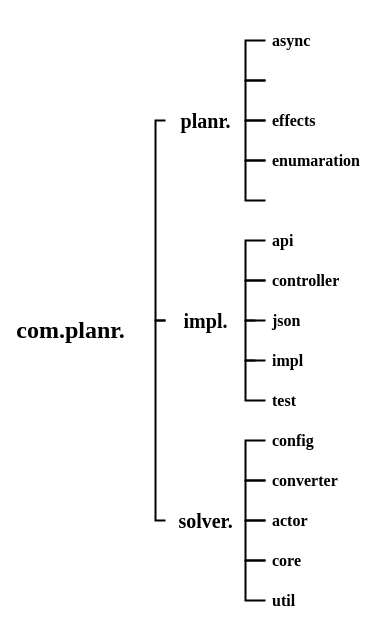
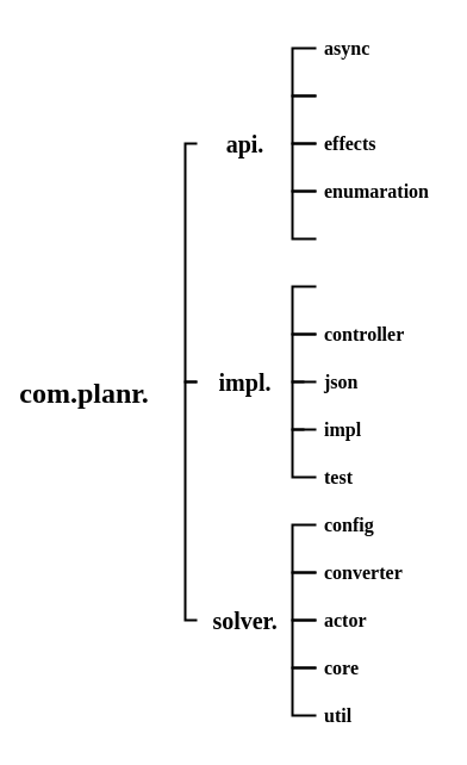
  <mxCell id="0" />
  <mxCell id="1" parent="0" />
  <mxCell id="2" value="com.planr." style="text;strokeColor=none;fillColor=none;html=1;fontSize=24;fontStyle=1;verticalAlign=middle;align=center;fontFamily=Times New Roman;" vertex="1" parent="1"><mxGeometry x="20" y="310" width="100" height="40" as="geometry" /></mxCell>
  <mxCell id="3" value="impl." style="text;strokeColor=none;fillColor=none;html=1;fontSize=20;fontStyle=1;verticalAlign=middle;align=center;fontFamily=Times New Roman;" vertex="1" parent="1"><mxGeometry x="155" y="300" width="100" height="40" as="geometry" /></mxCell>
  <mxCell id="4" value="solver." style="text;strokeColor=none;fillColor=none;html=1;fontSize=20;fontStyle=1;verticalAlign=middle;align=center;fontFamily=Times New Roman;" vertex="1" parent="1"><mxGeometry x="155" y="500" width="100" height="40" as="geometry" /></mxCell>
- <mxCell id="5" value="planr." style="text;strokeColor=none;fillColor=none;html=1;fontSize=20;fontStyle=1;verticalAlign=middle;align=center;fontFamily=Times New Roman;" vertex="1" parent="1"><mxGeometry x="155" y="100" width="100" height="40" as="geometry" /></mxCell>
+ <mxCell id="5" value="api." style="text;strokeColor=none;fillColor=none;html=1;fontSize=20;fontStyle=1;verticalAlign=middle;align=center;fontFamily=Times New Roman;" vertex="1" parent="1"><mxGeometry x="155" y="100" width="100" height="40" as="geometry" /></mxCell>
  <mxCell id="6" value="" style="strokeWidth=2;html=1;shape=mxgraph.flowchart.annotation_1;align=left;pointerEvents=1;" vertex="1" parent="1"><mxGeometry x="245" y="160" width="20" height="40" as="geometry" /></mxCell>
  <mxCell id="7" value="" style="strokeWidth=2;html=1;shape=mxgraph.flowchart.annotation_1;align=left;pointerEvents=1;" vertex="1" parent="1"><mxGeometry x="245" y="120" width="20" height="40" as="geometry" /></mxCell>
  <mxCell id="8" value="" style="strokeWidth=2;html=1;shape=mxgraph.flowchart.annotation_1;align=left;pointerEvents=1;" vertex="1" parent="1"><mxGeometry x="155" y="320" width="10" height="200" as="geometry" /></mxCell>
  <mxCell id="9" value="" style="strokeWidth=2;html=1;shape=mxgraph.flowchart.annotation_1;align=left;pointerEvents=1;" vertex="1" parent="1"><mxGeometry x="245" y="80" width="20" height="40" as="geometry" /></mxCell>
  <mxCell id="10" value="" style="strokeWidth=2;html=1;shape=mxgraph.flowchart.annotation_1;align=left;pointerEvents=1;" vertex="1" parent="1"><mxGeometry x="155" y="120" width="10" height="200" as="geometry" /></mxCell>
  <mxCell id="11" value="" style="strokeWidth=2;html=1;shape=mxgraph.flowchart.annotation_1;align=left;pointerEvents=1;" vertex="1" parent="1"><mxGeometry x="245" y="40" width="20" height="40" as="geometry" /></mxCell>
  <mxCell id="12" value="" style="strokeWidth=2;html=1;shape=mxgraph.flowchart.annotation_1;align=left;pointerEvents=1;" vertex="1" parent="1"><mxGeometry x="245" y="360" width="20" height="40" as="geometry" /></mxCell>
  <mxCell id="13" value="" style="strokeWidth=2;html=1;shape=mxgraph.flowchart.annotation_1;align=left;pointerEvents=1;" vertex="1" parent="1"><mxGeometry x="245" y="320" width="10" height="40" as="geometry" /></mxCell>
  <mxCell id="14" value="" style="strokeWidth=2;html=1;shape=mxgraph.flowchart.annotation_1;align=left;pointerEvents=1;" vertex="1" parent="1"><mxGeometry x="245" y="280" width="20" height="40" as="geometry" /></mxCell>
  <mxCell id="15" value="" style="strokeWidth=2;html=1;shape=mxgraph.flowchart.annotation_1;align=left;pointerEvents=1;" vertex="1" parent="1"><mxGeometry x="245" y="240" width="20" height="40" as="geometry" /></mxCell>
  <mxCell id="16" value="" style="strokeWidth=2;html=1;shape=mxgraph.flowchart.annotation_1;align=left;pointerEvents=1;" vertex="1" parent="1"><mxGeometry x="245" y="560" width="20" height="40" as="geometry" /></mxCell>
  <mxCell id="17" value="" style="strokeWidth=2;html=1;shape=mxgraph.flowchart.annotation_1;align=left;pointerEvents=1;" vertex="1" parent="1"><mxGeometry x="245" y="520" width="20" height="40" as="geometry" /></mxCell>
  <mxCell id="18" value="" style="strokeWidth=2;html=1;shape=mxgraph.flowchart.annotation_1;align=left;pointerEvents=1;" vertex="1" parent="1"><mxGeometry x="245" y="480" width="20" height="40" as="geometry" /></mxCell>
  <mxCell id="19" value="" style="strokeWidth=2;html=1;shape=mxgraph.flowchart.annotation_1;align=left;pointerEvents=1;" vertex="1" parent="1"><mxGeometry x="245" y="440" width="20" height="40" as="geometry" /></mxCell>
  <mxCell id="20" value="async" style="text;strokeColor=none;fillColor=none;html=1;fontSize=16;fontStyle=1;verticalAlign=middle;align=left;fontFamily=Times New Roman;" vertex="1" parent="1"><mxGeometry x="270" y="20" width="100" height="40" as="geometry" /></mxCell>
  <mxCell id="21" value="json" style="text;strokeColor=none;fillColor=none;html=1;fontSize=16;fontStyle=1;verticalAlign=middle;align=left;fontFamily=Times New Roman;" vertex="1" parent="1"><mxGeometry x="270" y="300" width="100" height="40" as="geometry" /></mxCell>
  <mxCell id="22" value="impl" style="text;strokeColor=none;fillColor=none;html=1;fontSize=16;fontStyle=1;verticalAlign=middle;align=left;fontFamily=Times New Roman;" vertex="1" parent="1"><mxGeometry x="270" y="340" width="100" height="40" as="geometry" /></mxCell>
  <mxCell id="23" value="test" style="text;strokeColor=none;fillColor=none;html=1;fontSize=16;fontStyle=1;verticalAlign=middle;align=left;fontFamily=Times New Roman;" vertex="1" parent="1"><mxGeometry x="270" y="380" width="100" height="40" as="geometry" /></mxCell>
  <mxCell id="24" value="actor" style="text;strokeColor=none;fillColor=none;html=1;fontSize=16;fontStyle=1;verticalAlign=middle;align=left;fontFamily=Times New Roman;" vertex="1" parent="1"><mxGeometry x="270" y="500" width="100" height="40" as="geometry" /></mxCell>
  <mxCell id="25" value="config" style="text;strokeColor=none;fillColor=none;html=1;fontSize=16;fontStyle=1;verticalAlign=middle;align=left;fontFamily=Times New Roman;" vertex="1" parent="1"><mxGeometry x="270" y="420" width="100" height="40" as="geometry" /></mxCell>
  <mxCell id="26" value="converter" style="text;strokeColor=none;fillColor=none;html=1;fontSize=16;fontStyle=1;verticalAlign=middle;align=left;fontFamily=Times New Roman;" vertex="1" parent="1"><mxGeometry x="270" y="460" width="100" height="40" as="geometry" /></mxCell>
  <mxCell id="27" value="core" style="text;strokeColor=none;fillColor=none;html=1;fontSize=16;fontStyle=1;verticalAlign=middle;align=left;fontFamily=Times New Roman;" vertex="1" parent="1"><mxGeometry x="270" y="540" width="100" height="40" as="geometry" /></mxCell>
  <mxCell id="28" value="util" style="text;strokeColor=none;fillColor=none;html=1;fontSize=16;fontStyle=1;verticalAlign=middle;align=left;fontFamily=Times New Roman;" vertex="1" parent="1"><mxGeometry x="270" y="580" width="100" height="40" as="geometry" /></mxCell>
  <mxCell id="29" value="enumaration" style="text;strokeColor=none;fillColor=none;html=1;fontSize=16;fontStyle=1;verticalAlign=middle;align=left;fontFamily=Times New Roman;" vertex="1" parent="1"><mxGeometry x="270" y="140" width="100" height="40" as="geometry" /></mxCell>
- <mxCell id="30" value="api" style="text;strokeColor=none;fillColor=none;html=1;fontSize=16;fontStyle=1;verticalAlign=middle;align=left;fontFamily=Times New Roman;" vertex="1" parent="1"><mxGeometry x="270" y="220" width="100" height="40" as="geometry" /></mxCell>
  <mxCell id="31" value="controller" style="text;strokeColor=none;fillColor=none;html=1;fontSize=16;fontStyle=1;verticalAlign=middle;align=left;fontFamily=Times New Roman;" vertex="1" parent="1"><mxGeometry x="270" y="260" width="100" height="40" as="geometry" /></mxCell>
  <mxCell id="32" value="effects" style="text;strokeColor=none;fillColor=none;html=1;fontSize=16;fontStyle=1;verticalAlign=middle;align=left;fontFamily=Times New Roman;" vertex="1" parent="1"><mxGeometry x="270" y="100" width="100" height="40" as="geometry" /></mxCell>
